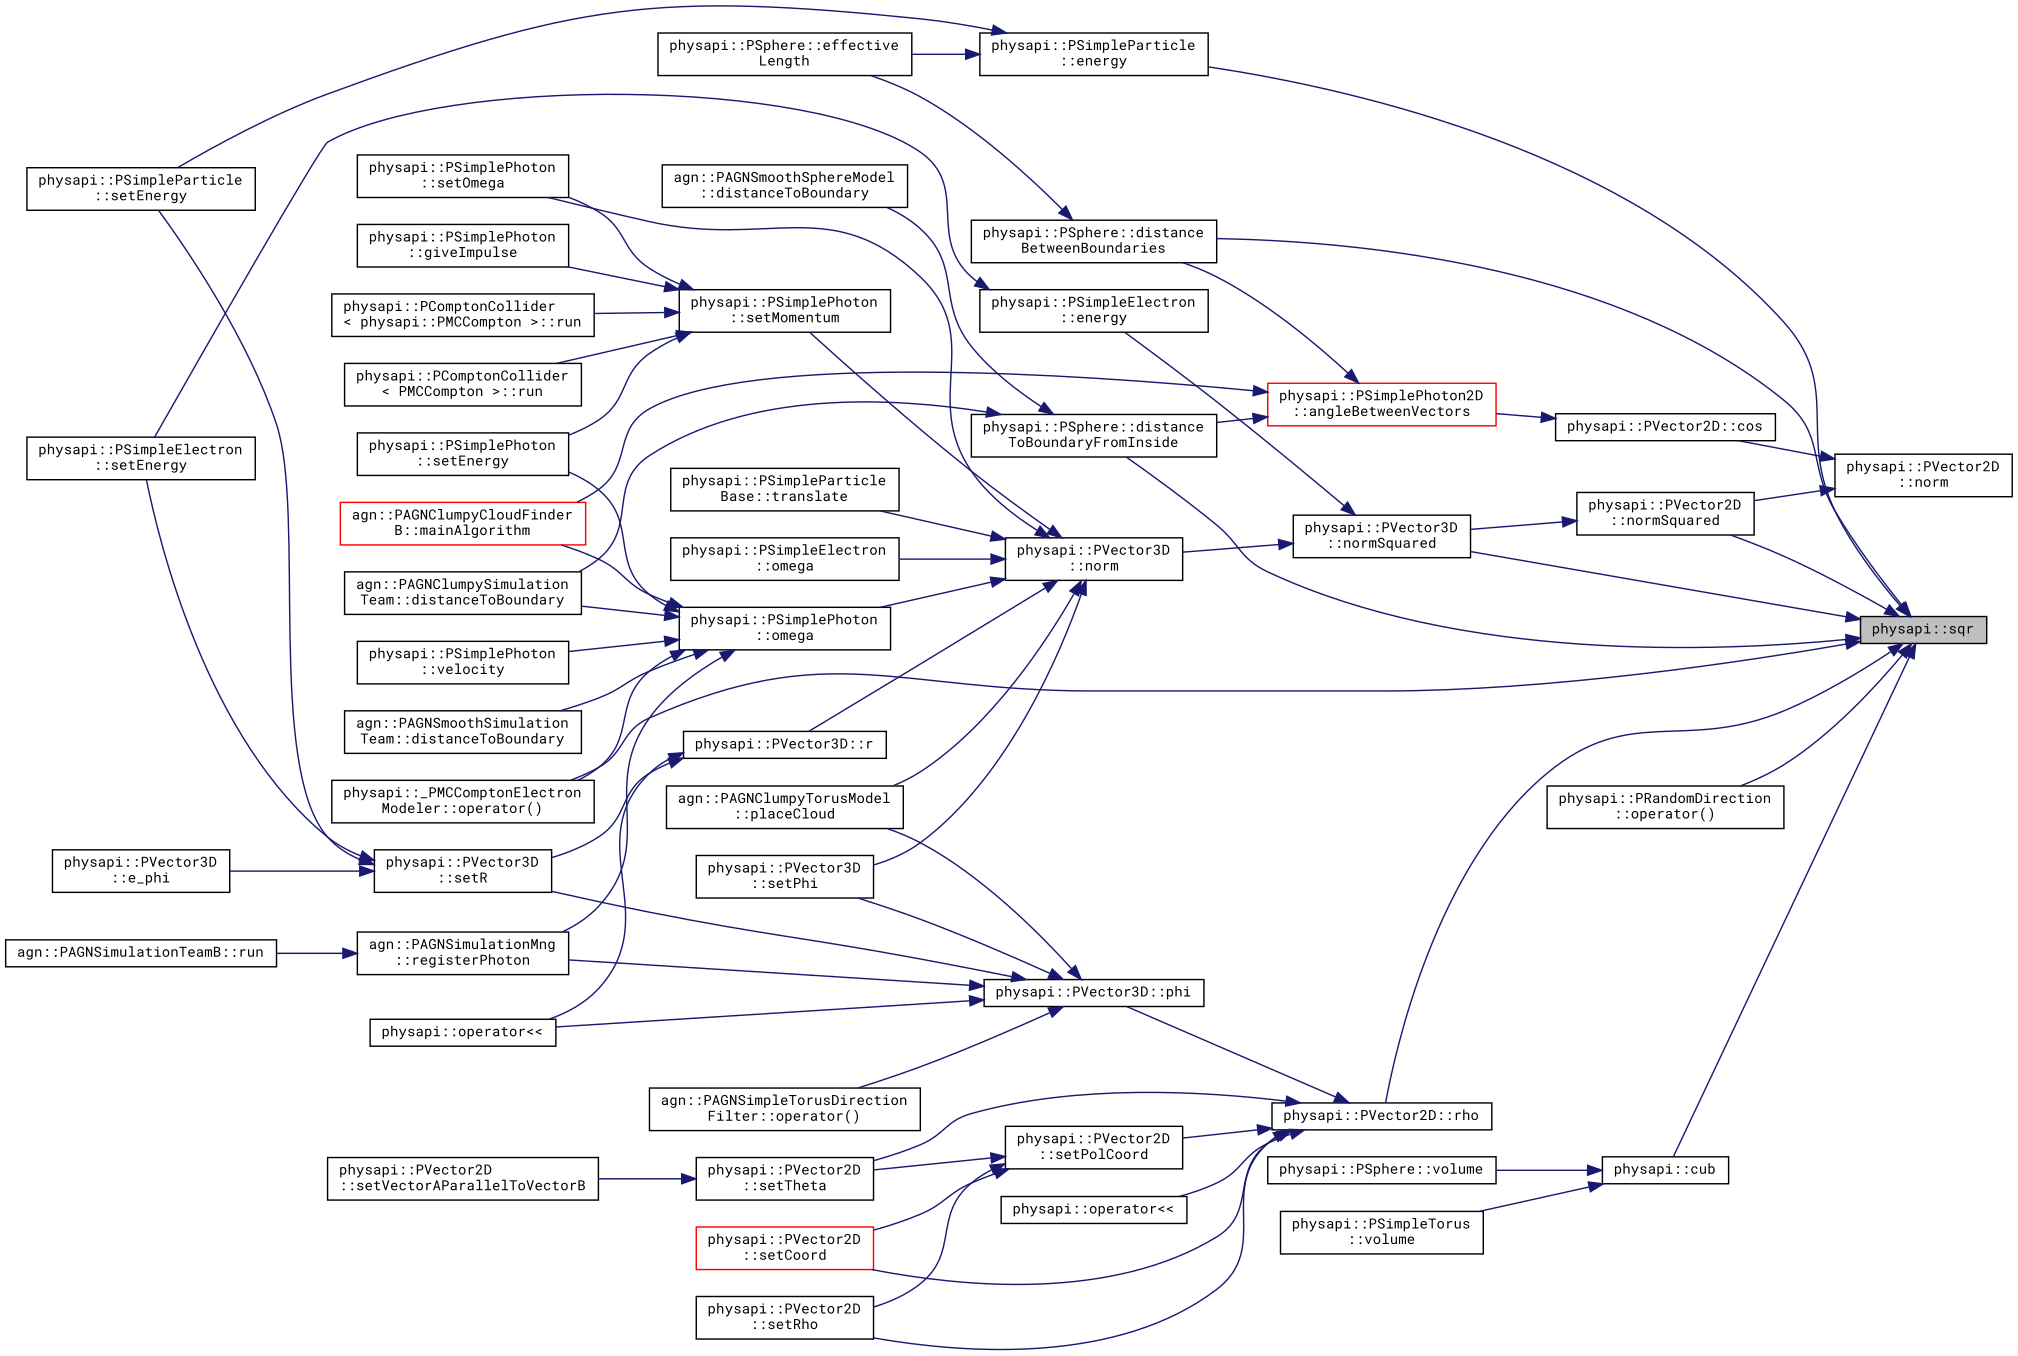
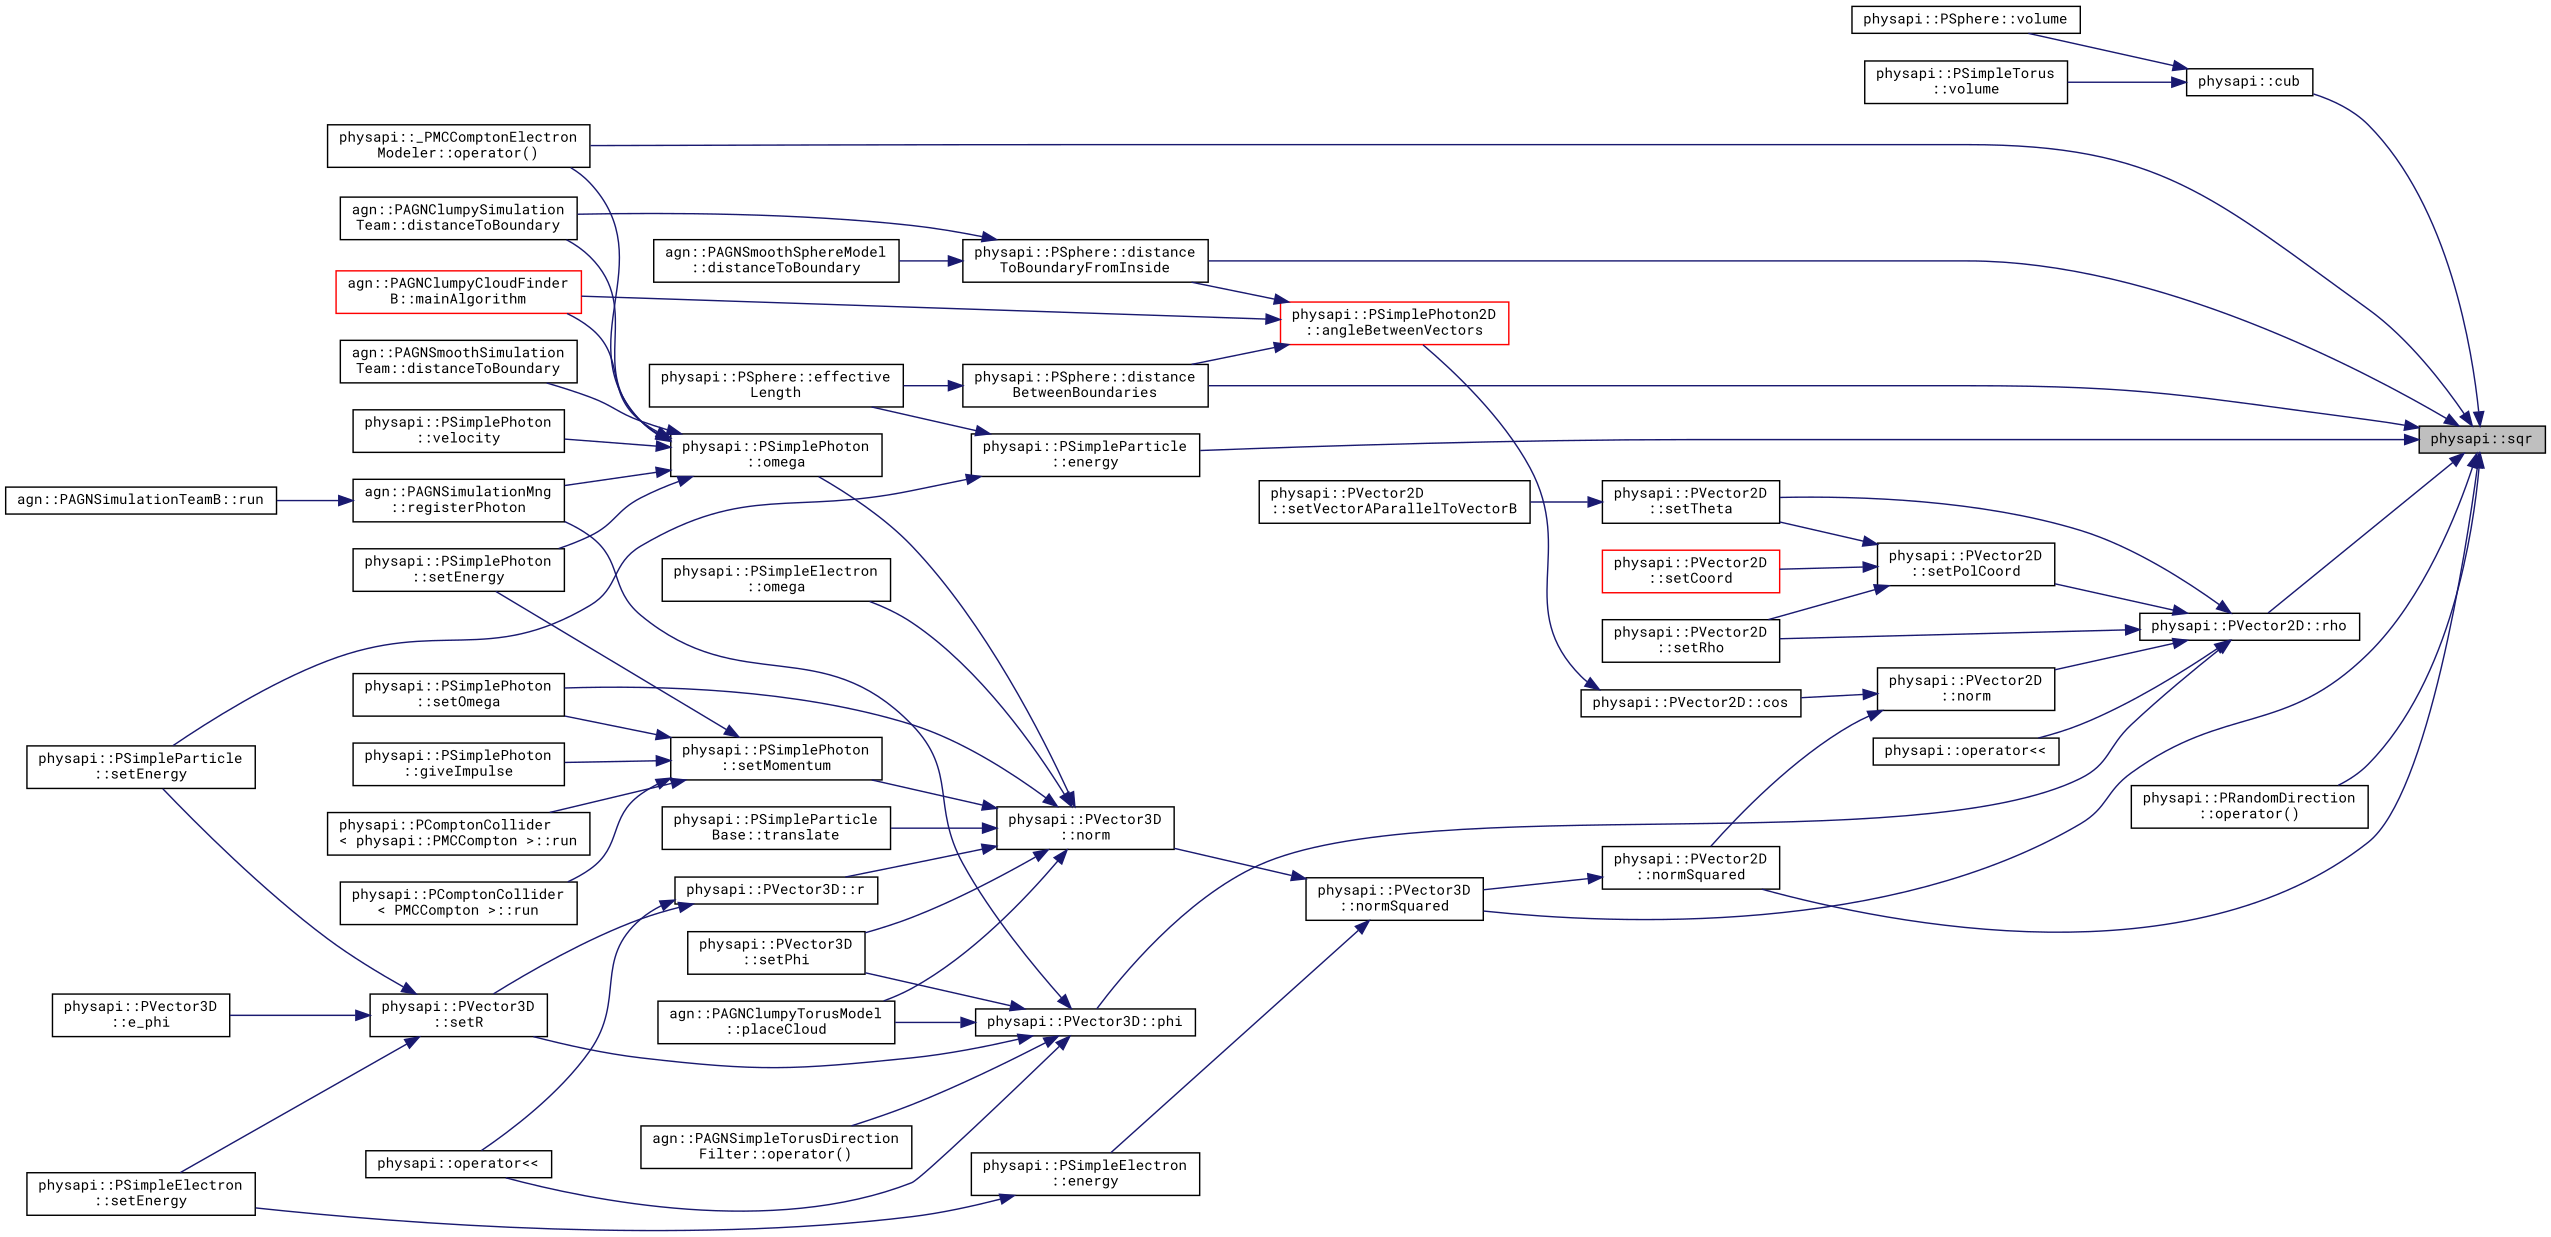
  digraph {
    fontname="Roboto Mono"
    rankdir=RL
    node [color=black fillcolor=white fontname="Roboto Mono" fontsize=10 shape=record style=filled]
    edge [color=midnightblue dir=back fontname="Roboto Mono" fontsize=10 labelfontname=Helvetica labelfontsize=10 style=solid]
    n1 [fillcolor=grey75 fontcolor=black height=0.2 label="physapi::sqr" width=0.4]
    n2 [height=0.2 label="physapi::cub" width=0.4]
    n3 [height=0.2 label="physapi::PSphere::distance\lBetweenBoundaries" width=0.4]
    n4 [height=0.2 label="physapi::PSphere::distance\lToBoundaryFromInside" width=0.4]
    n5 [height=0.2 label="physapi::PSimpleParticle\l::energy" width=0.4]
    n6 [height=0.2 label="physapi::PVector3D\l::normSquared" width=0.4]
    n7 [height=0.2 label="physapi::_PMCComptonElectron\lModeler::operator()" width=0.4]
    n8 [height=0.2 label="physapi::PVector2D\l::normSquared" width=0.4]
    n9 [height=0.2 label="physapi::PRandomDirection\l::operator()" width=0.4]
    n10 [height=0.2 label="physapi::PVector2D::rho" width=0.4]
    n11 [height=0.2 label="physapi::PSphere::volume" width=0.4]
    n12 [height=0.2 label="physapi::PSimpleTorus\l::volume" width=0.4]
    n13 [height=0.2 label="physapi::PSphere::effective\lLength" width=0.4]
    n14 [height=0.2 label="agn::PAGNSmoothSphereModel\l::distanceToBoundary" width=0.4]
    n15 [height=0.2 label="agn::PAGNClumpySimulation\lTeam::distanceToBoundary" width=0.4]
    n16 [height=0.2 label="physapi::PSimpleParticle\l::setEnergy" width=0.4]
    n17 [height=0.2 label="physapi::PSimpleElectron\l::energy" width=0.4]
    n18 [height=0.2 label="physapi::PVector3D\l::norm" width=0.4]
    n19 [height=0.2 label="physapi::PVector2D\l::norm" width=0.4]
    n20 [height=0.2 label="physapi::operator\<\<" width=0.4]
    n21 [height=0.2 label="physapi::PVector3D::phi" width=0.4]
    n22 [height=0.2 label="physapi::PVector2D\l::setPolCoord" width=0.4]
    n23 [height=0.2 label="physapi::PVector2D\l::setRho" width=0.4]
    n24 [height=0.2 label="physapi::PVector2D\l::setTheta" width=0.4]
    n25 [height=0.2 label="physapi::PSimpleElectron\l::setEnergy" width=0.4]
    n26 [height=0.2 label="physapi::PSimplePhoton\l::omega" width=0.4]
    n27 [height=0.2 label="physapi::PSimpleElectron\l::omega" width=0.4]
    n28 [height=0.2 label="agn::PAGNClumpyTorusModel\l::placeCloud" width=0.4]
    n29 [height=0.2 label="physapi::PVector3D::r" width=0.4]
    n30 [height=0.2 label="physapi::PSimplePhoton\l::setMomentum" width=0.4]
    n31 [height=0.2 label="physapi::PSimplePhoton\l::setOmega" width=0.4]
    n32 [height=0.2 label="physapi::PVector3D\l::setPhi" width=0.4]
    n33 [height=0.2 label="physapi::PSimpleParticle\lBase::translate" width=0.4]
    n34 [height=0.2 label="agn::PAGNSmoothSimulation\lTeam::distanceToBoundary" width=0.4]
    n35 [color=red height=0.2 label="agn::PAGNClumpyCloudFinder\lB::mainAlgorithm" width=0.4]
    n36 [height=0.2 label="agn::PAGNSimulationMng\l::registerPhoton" width=0.4]
    n37 [height=0.2 label="physapi::PSimplePhoton\l::setEnergy" width=0.4]
    n38 [height=0.2 label="physapi::PSimplePhoton\l::velocity" width=0.4]
    n39 [height=0.2 label="physapi::operator\<\<" width=0.4]
    n40 [height=0.2 label="physapi::PVector3D\l::setR" width=0.4]
    n41 [height=0.2 label="physapi::PSimplePhoton\l::giveImpulse" width=0.4]
    n42 [height=0.2 label="physapi::PComptonCollider\l\< physapi::PMCCompton \>::run" width=0.4]
    n43 [height=0.2 label="physapi::PComptonCollider\l\< PMCCompton \>::run" width=0.4]
    n44 [height=0.2 label="agn::PAGNSimulationTeamB::run" width=0.4]
    n45 [height=0.2 label="physapi::PVector3D\l::e_phi" width=0.4]
    n46 [height=0.2 label="physapi::PVector2D::cos" width=0.4]
    n47 [height=0.2 label="agn::PAGNSimpleTorusDirection\lFilter::operator()" width=0.4]
    n48 [color=red height=0.2 label="physapi::PVector2D\l::setCoord" width=0.4]
    n49 [height=0.2 label="physapi::PVector2D\l::setVectorAParallelToVectorB" width=0.4]
    n50 [color=red height=0.2 label="physapi::PSimplePhoton2D\l::angleBetweenVectors" width=0.4]
    n1 -> n2
    n1 -> n3
    n1 -> n4
    n1 -> n5
    n1 -> n6
    n1 -> n7
    n1 -> n8
    n1 -> n9
    n1 -> n10
    n2 -> n11
    n2 -> n12
    n3 -> n13
    n4 -> n14
    n4 -> n15
    n5 -> n13
    n5 -> n16
    n6 -> n17
    n6 -> n18
    n8 -> n6
-   n10 -> n48
+   n10 -> n19
    n10 -> n20
    n10 -> n21
    n10 -> n22
    n10 -> n23
    n10 -> n24
    n17 -> n25
    n18 -> n26
    n18 -> n27
    n18 -> n28
    n18 -> n29
    n18 -> n30
    n18 -> n31
    n18 -> n32
    n18 -> n33
    n19 -> n8
    n19 -> n46
    n21 -> n28
    n21 -> n32
    n21 -> n36
    n21 -> n39
    n21 -> n40
    n21 -> n47
    n22 -> n23
    n22 -> n24
    n22 -> n48
    n24 -> n49
    n26 -> n7
    n26 -> n15
    n26 -> n34
    n26 -> n35
    n26 -> n36
    n26 -> n37
    n26 -> n38
    n29 -> n39
    n29 -> n40
    n30 -> n31
    n30 -> n37
    n30 -> n41
    n30 -> n42
    n30 -> n43
    n36 -> n44
    n40 -> n16
    n40 -> n25
    n40 -> n45
    n46 -> n50
    n50 -> n3
    n50 -> n4
    n50 -> n35
  }
